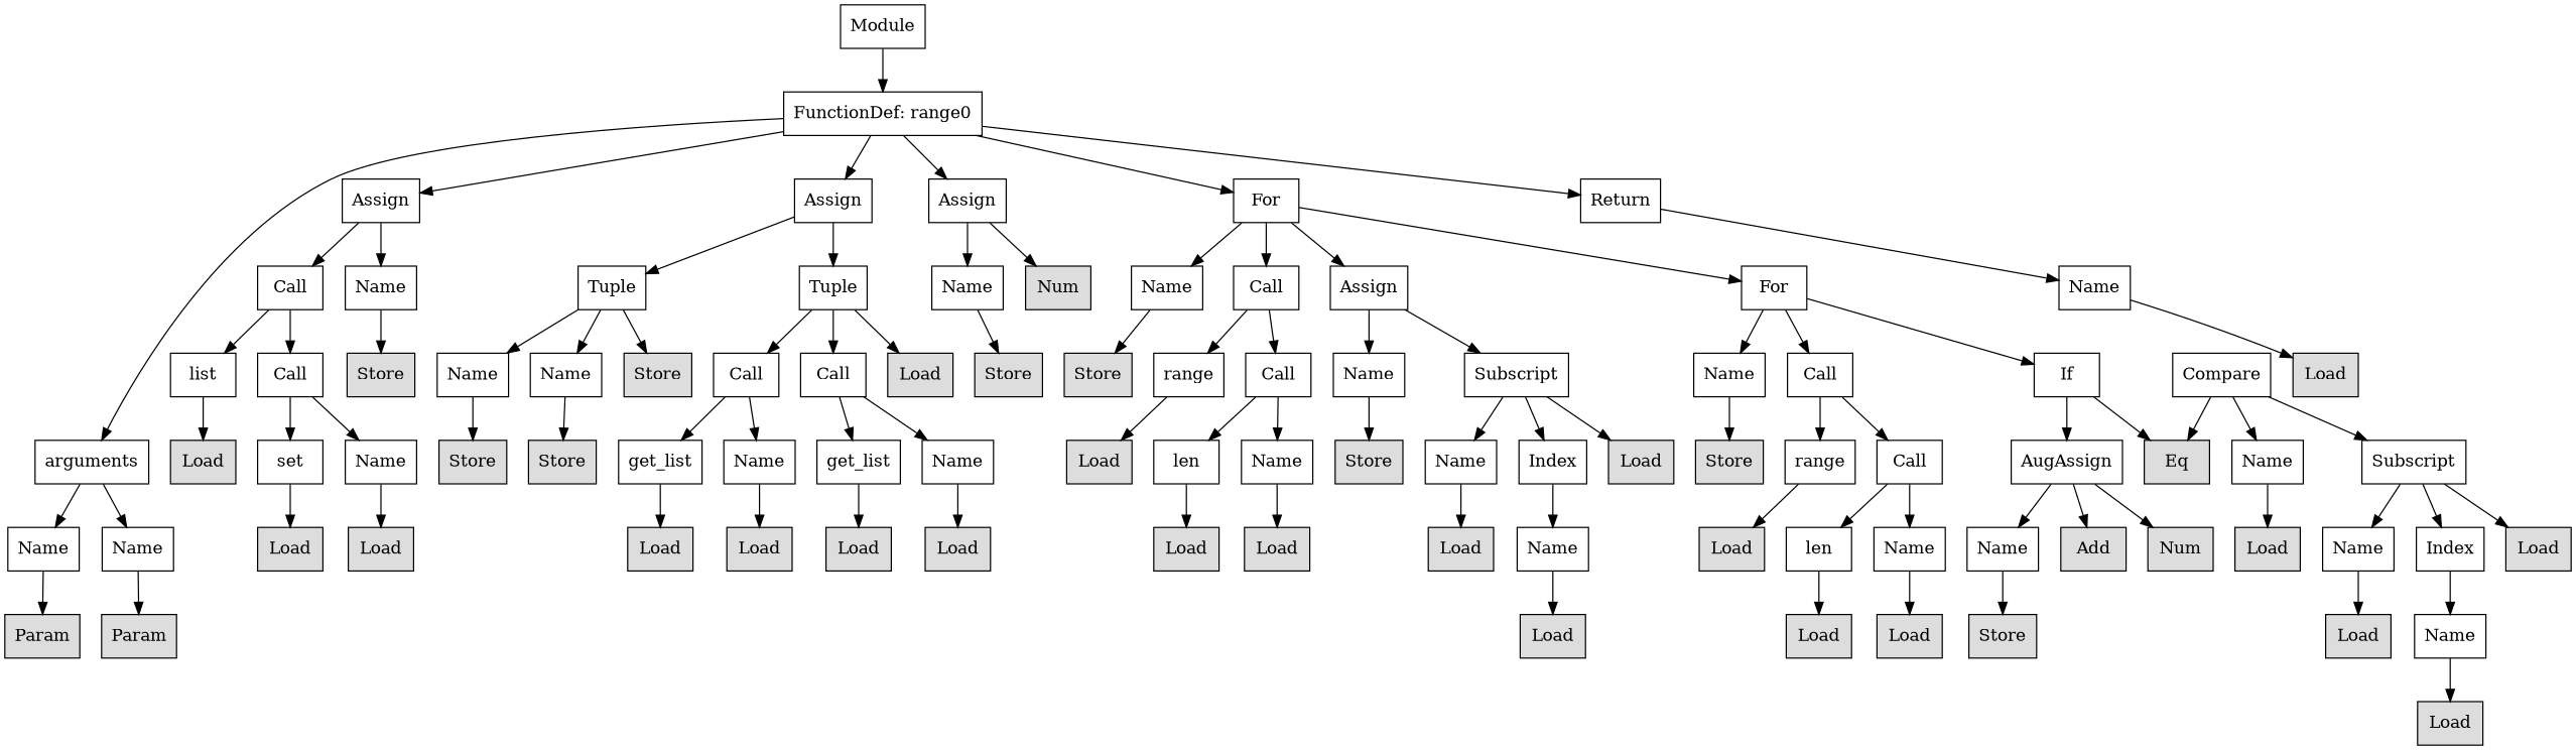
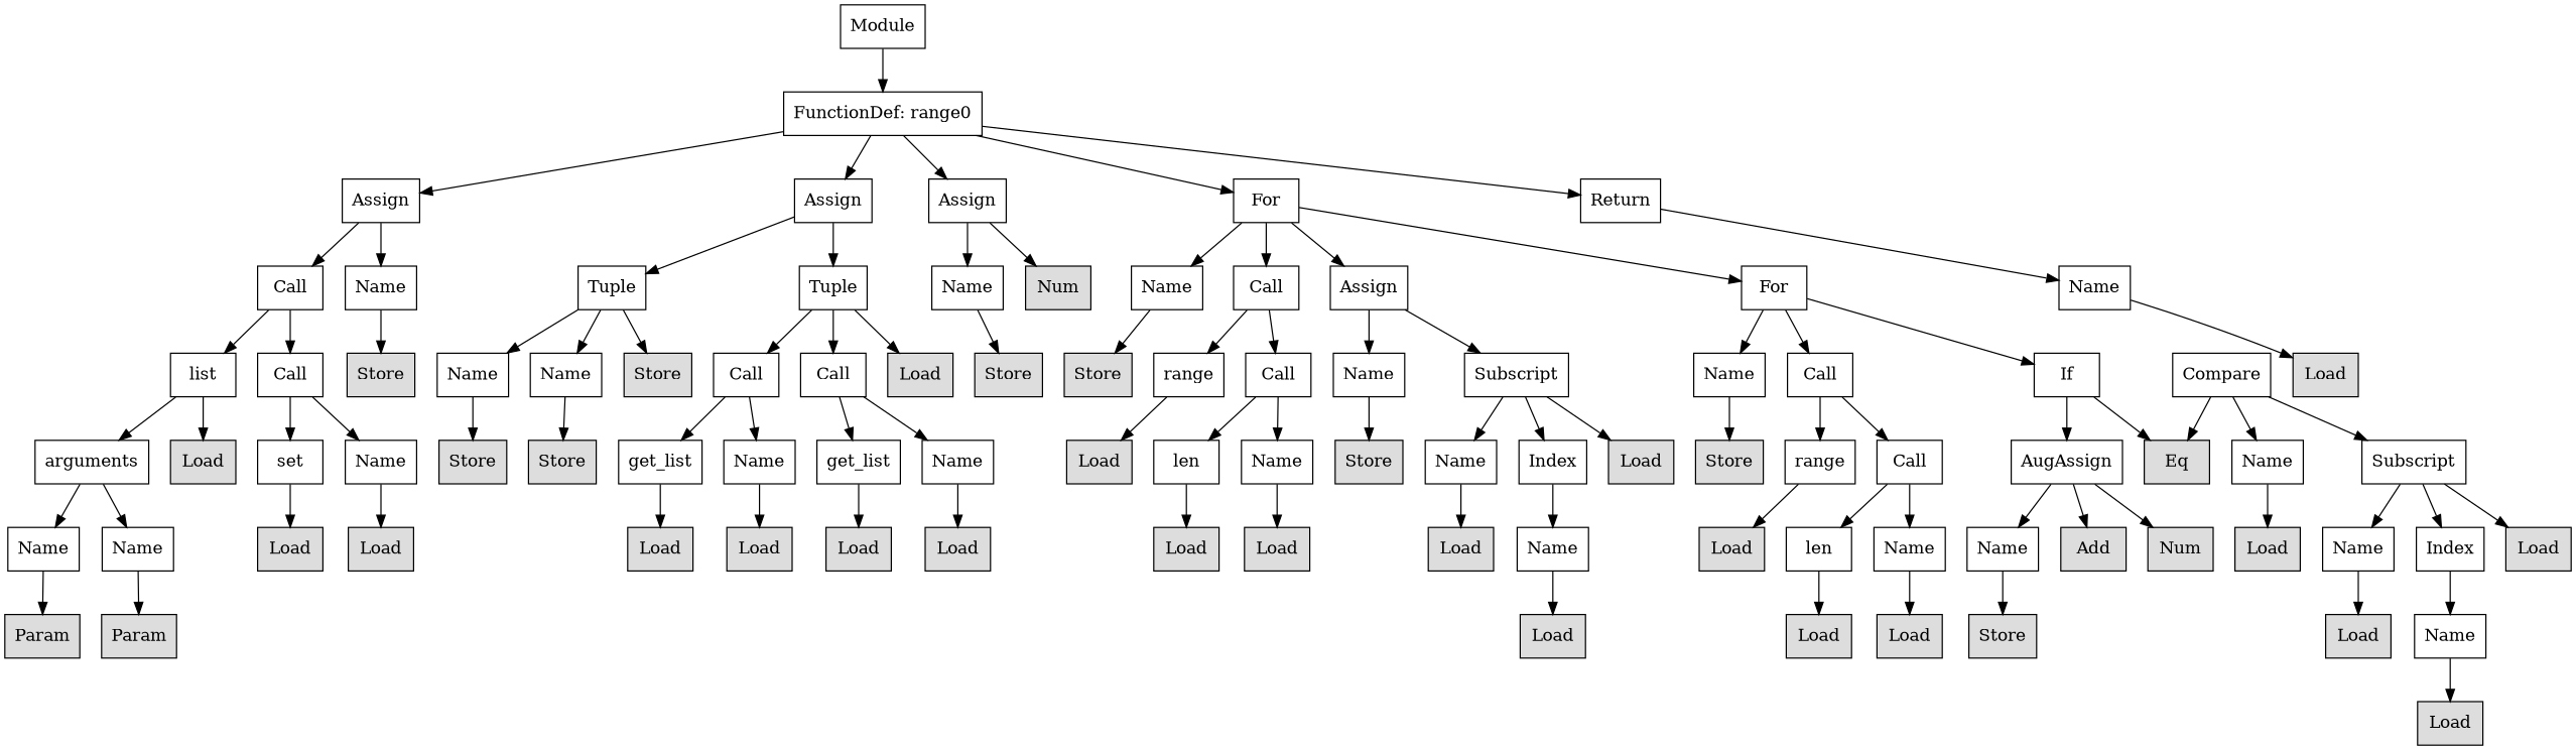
  digraph {
    node [shape=rect]
    n1 [label=Module]
    n2 [label="FunctionDef: range0"]
    n3 [label=arguments]
    n4 [label=Assign]
    n5 [label=Assign]
    n6 [label=Assign]
    n7 [label=For]
    n8 [label=Return]
    n9 [label=Name]
    n10 [label=Name]
    n11 [label=Tuple]
    n12 [label=Tuple]
    n13 [label=Name]
    n14 [label=Call]
    n15 [label=Name]
    n16 [fillcolor="#dddddd" label=Num style=filled]
    n17 [label=Name]
    n18 [label=Call]
    n19 [label=Assign]
    n20 [label=For]
    n21 [label=Name]
    n22 [fillcolor="#dddddd" label=Param style=filled]
    n23 [fillcolor="#dddddd" label=Param style=filled]
    n24 [label=Name]
    n25 [label=Name]
    n26 [fillcolor="#dddddd" label=Store style=filled]
    n27 [label=Call]
    n28 [label=Call]
    n29 [fillcolor="#dddddd" label=Load style=filled]
    n30 [fillcolor="#dddddd" label=Store style=filled]
    n31 [label=list]
    n32 [label=Call]
    n33 [fillcolor="#dddddd" label=Store style=filled]
    n34 [fillcolor="#dddddd" label=Store style=filled]
    n35 [label=range]
    n36 [label=Call]
    n37 [label=Name]
    n38 [label=Subscript]
    n39 [label=Name]
    n40 [label=Call]
    n41 [label=If]
    n42 [fillcolor="#dddddd" label=Load style=filled]
    n43 [fillcolor="#dddddd" label=Store style=filled]
    n44 [fillcolor="#dddddd" label=Store style=filled]
    n45 [label=get_list]
    n46 [label=Name]
    n47 [label=get_list]
    n48 [label=Name]
    n49 [fillcolor="#dddddd" label=Load style=filled]
    n50 [label=set]
    n51 [label=Name]
    n52 [fillcolor="#dddddd" label=Load style=filled]
    n53 [label=len]
    n54 [label=Name]
    n55 [fillcolor="#dddddd" label=Store style=filled]
    n56 [label=Name]
    n57 [label=Index]
    n58 [fillcolor="#dddddd" label=Load style=filled]
    n59 [fillcolor="#dddddd" label=Store style=filled]
    n60 [label=range]
    n61 [label=Call]
    n62 [label=AugAssign]
    n63 [fillcolor="#dddddd" label=Eq style=filled]
    n64 [fillcolor="#dddddd" label=Load style=filled]
    n65 [fillcolor="#dddddd" label=Load style=filled]
    n66 [fillcolor="#dddddd" label=Load style=filled]
    n67 [fillcolor="#dddddd" label=Load style=filled]
    n68 [fillcolor="#dddddd" label=Load style=filled]
    n69 [fillcolor="#dddddd" label=Load style=filled]
    n70 [fillcolor="#dddddd" label=Load style=filled]
    n71 [fillcolor="#dddddd" label=Load style=filled]
    n72 [fillcolor="#dddddd" label=Load style=filled]
    n73 [label=Name]
    n74 [fillcolor="#dddddd" label=Load style=filled]
    n75 [label=len]
    n76 [label=Name]
    n77 [label=Compare]
    n78 [label=Name]
    n79 [label=Subscript]
    n80 [label=Name]
    n81 [fillcolor="#dddddd" label=Add style=filled]
    n82 [fillcolor="#dddddd" label=Num style=filled]
    n83 [fillcolor="#dddddd" label=Load style=filled]
    n84 [fillcolor="#dddddd" label=Load style=filled]
    n85 [fillcolor="#dddddd" label=Load style=filled]
    n86 [fillcolor="#dddddd" label=Load style=filled]
    n87 [label=Name]
    n88 [label=Index]
    n89 [fillcolor="#dddddd" label=Load style=filled]
    n90 [fillcolor="#dddddd" label=Store style=filled]
    n91 [fillcolor="#dddddd" label=Load style=filled]
    n92 [label=Name]
    n93 [fillcolor="#dddddd" label=Load style=filled]
    n1 -> n2
-   n2 -> n3
+   n31 -> n3
    n2 -> n4
    n2 -> n5
    n2 -> n6
    n2 -> n7
    n2 -> n8
    n3 -> n9
    n3 -> n10
    n4 -> n11
    n4 -> n12
    n5 -> n13
    n5 -> n14
    n6 -> n15
    n6 -> n16
    n7 -> n17
    n7 -> n18
    n7 -> n19
    n7 -> n20
    n8 -> n21
    n9 -> n22
    n10 -> n23
    n11 -> n24
    n11 -> n25
    n11 -> n26
    n12 -> n27
    n12 -> n28
    n12 -> n29
    n13 -> n30
    n14 -> n31
    n14 -> n32
    n15 -> n33
    n17 -> n34
    n18 -> n35
    n18 -> n36
    n19 -> n37
    n19 -> n38
    n20 -> n39
    n20 -> n40
    n20 -> n41
    n21 -> n42
    n24 -> n43
    n25 -> n44
    n27 -> n45
    n27 -> n46
    n28 -> n47
    n28 -> n48
    n31 -> n49
    n32 -> n50
    n32 -> n51
    n35 -> n52
    n36 -> n53
    n36 -> n54
    n37 -> n55
    n38 -> n56
    n38 -> n57
    n38 -> n58
    n39 -> n59
    n40 -> n60
    n40 -> n61
    n41 -> n62
    n41 -> n63
    n45 -> n64
    n46 -> n65
    n47 -> n66
    n48 -> n67
    n50 -> n68
    n51 -> n69
    n53 -> n70
    n54 -> n71
    n56 -> n72
    n57 -> n73
    n60 -> n74
    n61 -> n75
    n61 -> n76
    n62 -> n80
    n62 -> n81
    n62 -> n82
    n73 -> n83
    n75 -> n84
    n76 -> n85
    n77 -> n63
    n77 -> n78
    n77 -> n79
    n78 -> n86
    n79 -> n87
    n79 -> n88
    n79 -> n89
    n80 -> n90
    n87 -> n91
    n88 -> n92
    n92 -> n93
  }
